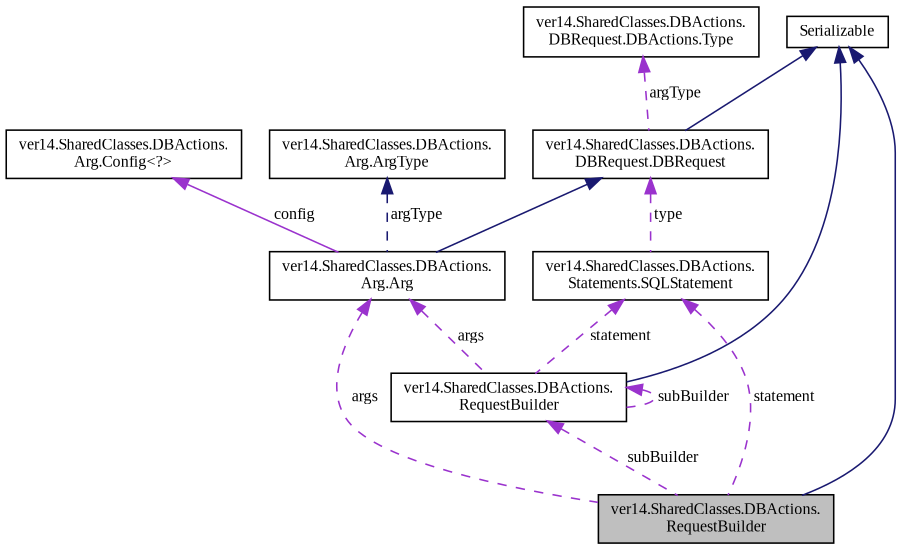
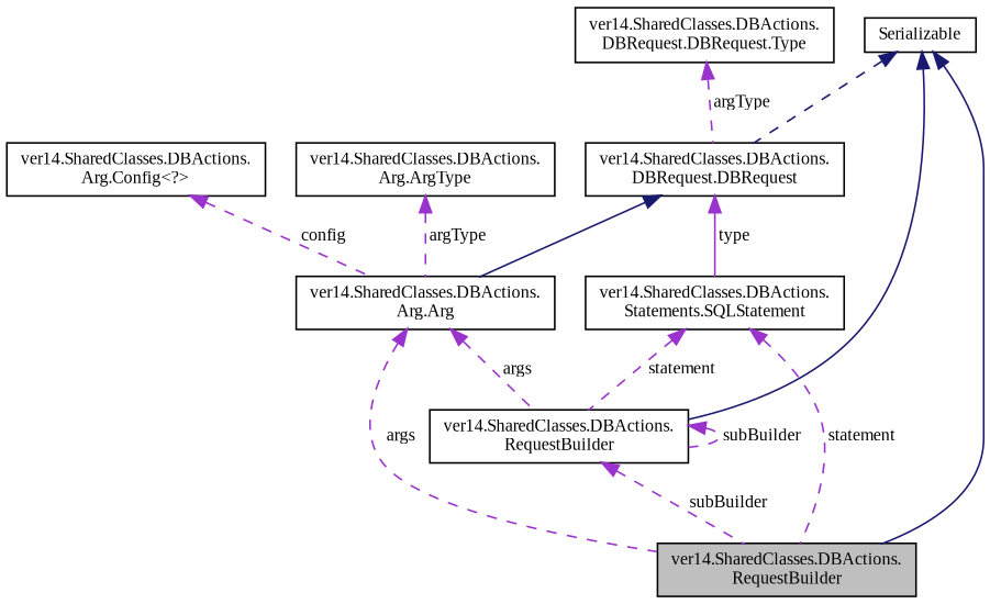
  digraph {
    fontname="Liberation Serif"
    rankdir=TB
    node [color=black fillcolor=white fontname="Liberation Serif" fontsize=10 shape=record style=filled]
    edge [color=darkorchid3 dir=back fontname="Liberation Serif" fontsize=10 labelfontname=Helvetica labelfontsize=10 style=dashed]
    n1 [fillcolor=grey75 fontcolor=black height=0.2 label="ver14.SharedClasses.DBActions.\lRequestBuilder" width=0.4]
    n2 [height=0.2 label=Serializable width=0.4]
    n3 [height=0.2 label="ver14.SharedClasses.DBActions.\lDBRequest.DBRequest" width=0.4]
    n4 [height=0.2 label="ver14.SharedClasses.DBActions.\lRequestBuilder" width=0.4]
    n5 [height=0.2 label="ver14.SharedClasses.DBActions.\lArg.Arg" width=0.4]
    n6 [height=0.2 label="ver14.SharedClasses.DBActions.\lStatements.SQLStatement" width=0.4]
    n7 [height=0.2 label="ver14.SharedClasses.DBActions.\lArg.ArgType" width=0.4]
    n8 [height=0.2 label="ver14.SharedClasses.DBActions.\lArg.Config\<?\>" width=0.4]
-   n9 [height=0.2 label="ver14.SharedClasses.DBActions.\lDBRequest.DBActions.Type" width=0.4]
+   n9 [height=0.2 label="ver14.SharedClasses.DBActions.\lDBRequest.DBRequest.Type" width=0.4]
    n2 -> n1 [color=midnightblue style=solid]
-   n2 -> n3 [color=midnightblue style=solid]
+   n2 -> n3 [color=midnightblue]
    n2 -> n4 [color=midnightblue style=solid]
    n3 -> n5 [color=midnightblue style=solid]
-   n3 -> n6 [label=" type"]
+   n3 -> n6 [label=" type" style=solid]
    n4 -> n1 [label=" subBuilder"]
    n4 -> n4 [label=" subBuilder"]
    n5 -> n1 [label=" args"]
    n5 -> n4 [label=" args"]
    n6 -> n1 [label=" statement"]
    n6 -> n4 [label=" statement"]
-   n7 -> n5 [color=midnightblue label=" argType"]
-   n8 -> n5 [label=" config" style=solid]
+   n7 -> n5 [label=" argType"]
+   n8 -> n5 [label=" config"]
    n9 -> n3 [label=" argType"]
  }
